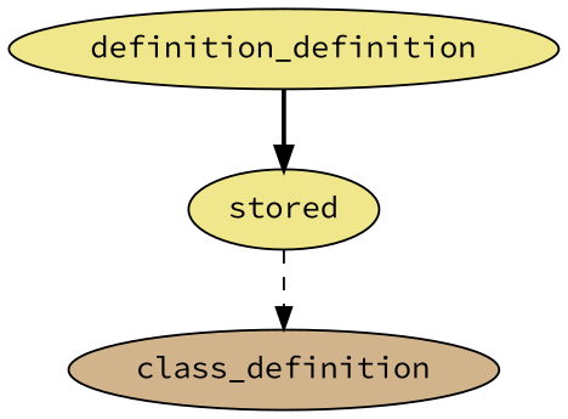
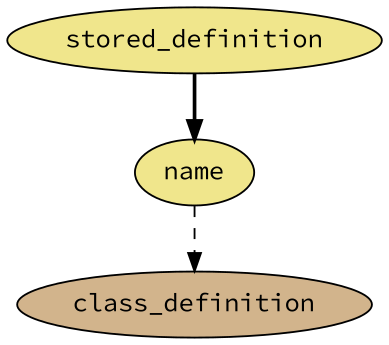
  digraph {
    fontname="Source Code Pro"
    node [fillcolor=khaki fontname="Source Code Pro" style=filled]
    edge [fontname="Source Code Pro"]
-   stored_definition [label=definition_definition]
-   name [label=stored]
+   stored_definition
+   name
    class_definition [fillcolor=tan]
    stored_definition -> name [style=bold]
    name -> class_definition [style=dashed]
  }
